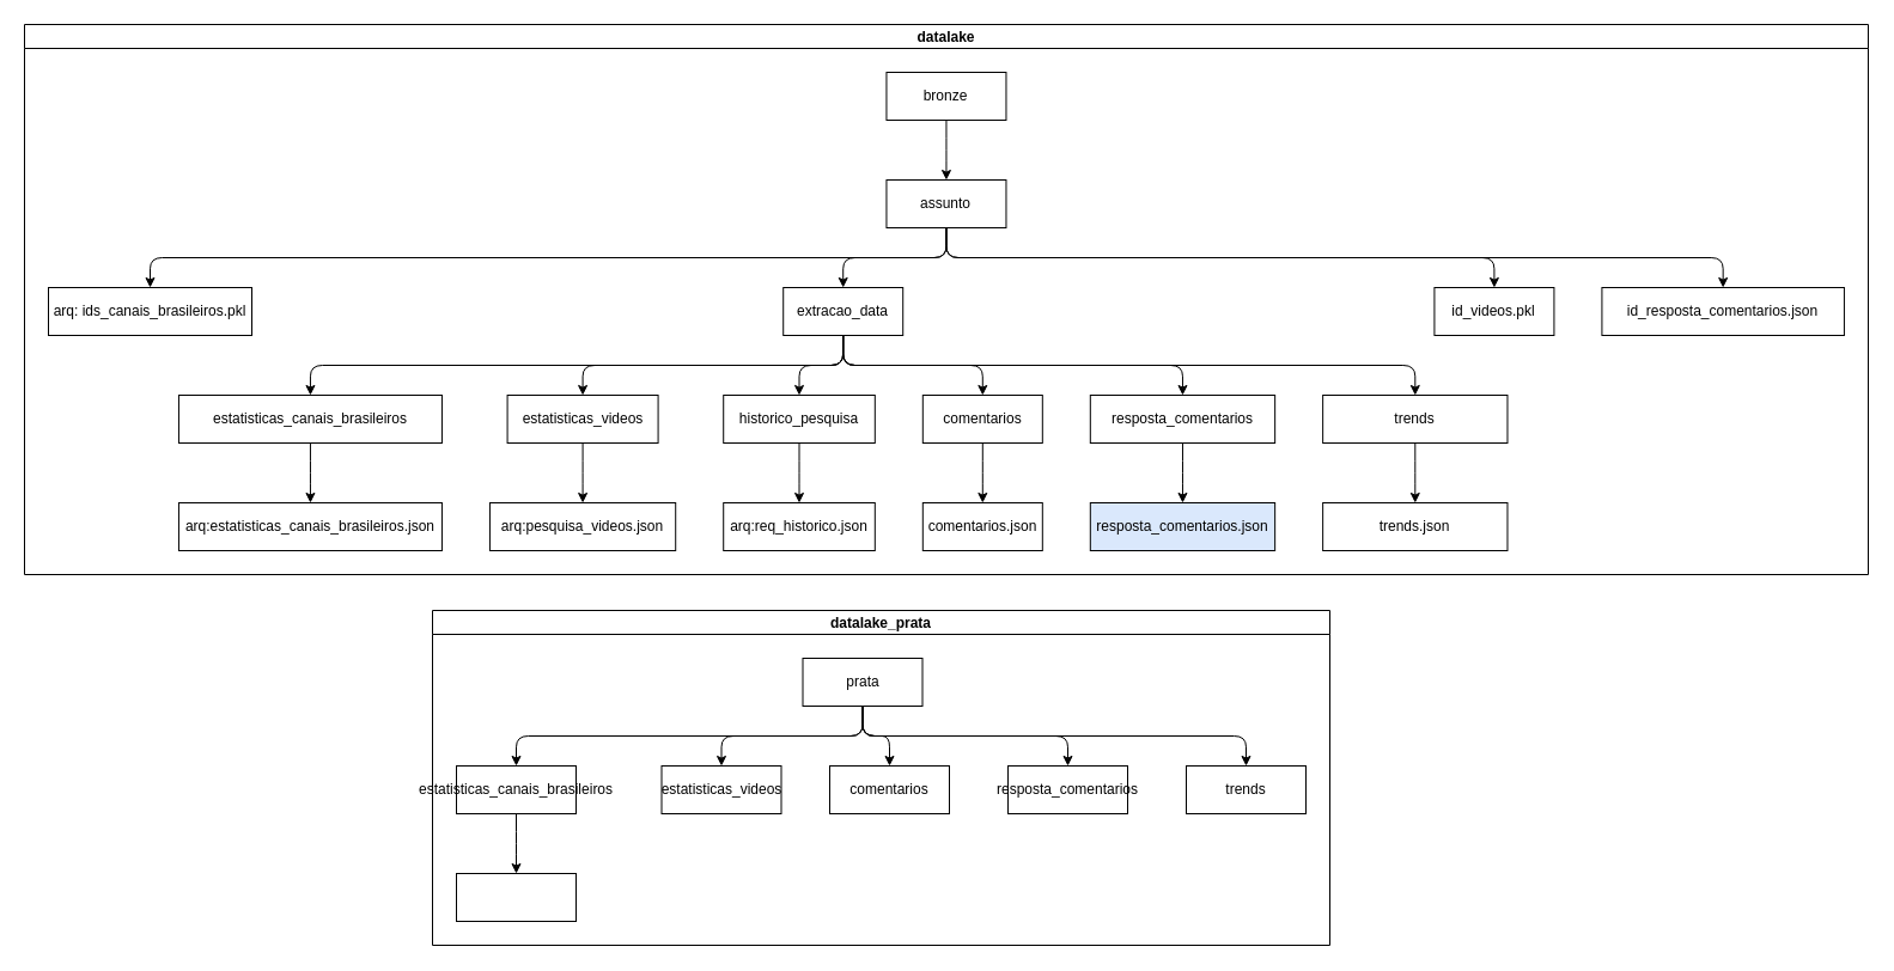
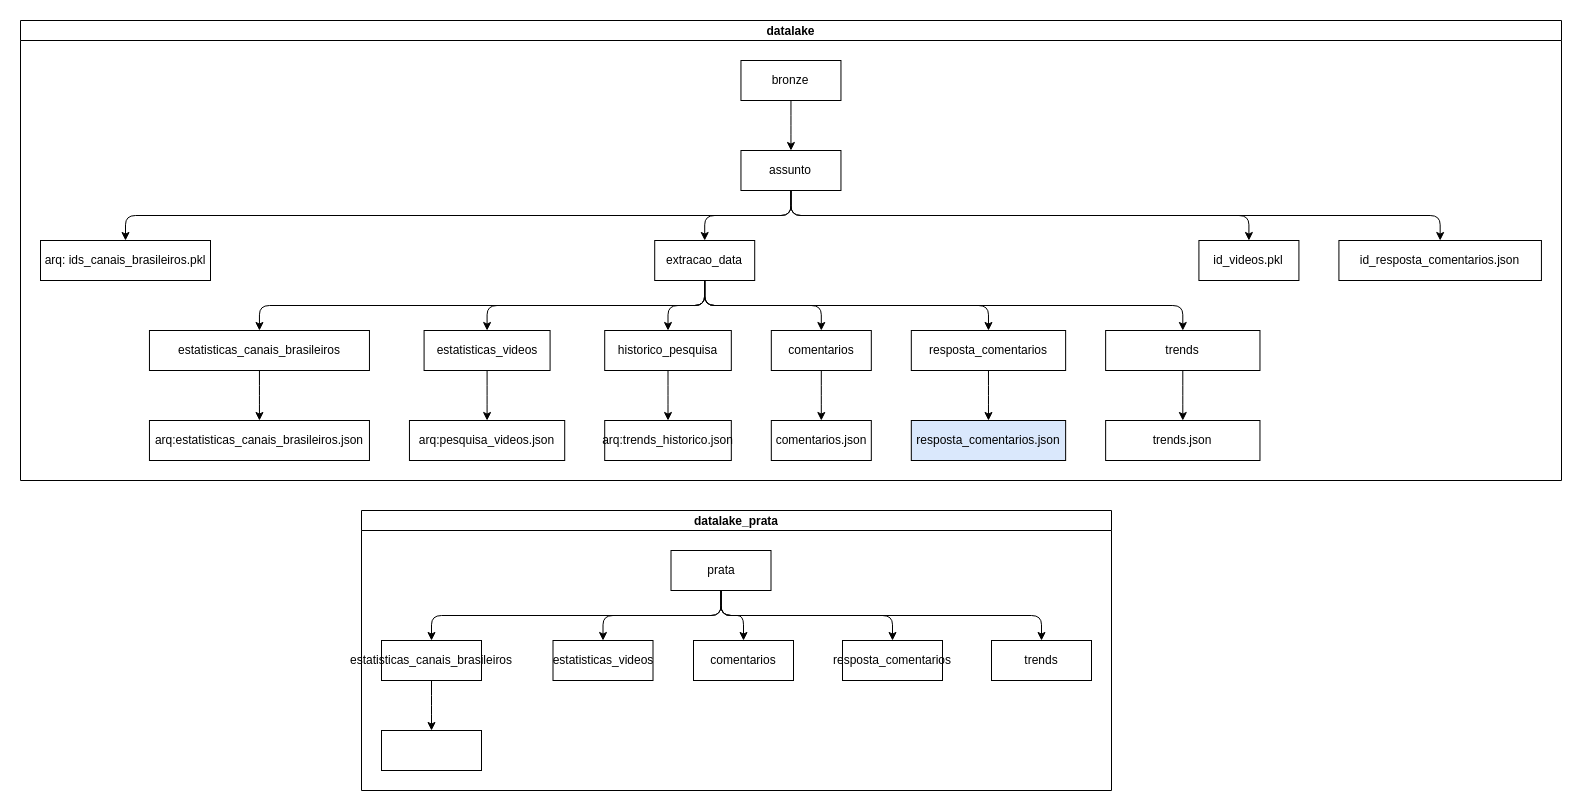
  <mxCell id="0" />
  <mxCell id="1" parent="0" />
  <mxCell id="2" value="datalake" style="swimlane;startSize=20;horizontal=1;childLayout=treeLayout;horizontalTree=0;sortEdges=1;resizable=0;containerType=tree;fontSize=12;" vertex="1" parent="1"><mxGeometry x="20" y="20" width="1541" height="460" as="geometry" /></mxCell>
  <mxCell id="3" value="bronze" style="whiteSpace=wrap;html=1;" vertex="1" parent="2"><mxGeometry x="720.463" y="40" width="100" height="40" as="geometry" /></mxCell>
  <mxCell id="4" value="assunto" style="whiteSpace=wrap;html=1;" vertex="1" parent="2"><mxGeometry x="720.463" y="130" width="100" height="40" as="geometry" /></mxCell>
  <mxCell id="5" value="" style="edgeStyle=elbowEdgeStyle;elbow=vertical;html=1;rounded=1;curved=0;sourcePerimeterSpacing=0;targetPerimeterSpacing=0;startSize=6;endSize=6;" edge="1" parent="2" source="3" target="4"><mxGeometry relative="1" as="geometry" /></mxCell>
  <mxCell id="6" value="" style="edgeStyle=elbowEdgeStyle;elbow=vertical;html=1;rounded=1;curved=0;sourcePerimeterSpacing=0;targetPerimeterSpacing=0;startSize=6;endSize=6;" edge="1" target="7" source="4" parent="2"><mxGeometry relative="1" as="geometry"><mxPoint x="-5080.791" y="140" as="sourcePoint" /></mxGeometry></mxCell>
  <mxCell id="7" value="arq: ids_canais_brasileiros.pkl" style="whiteSpace=wrap;html=1;" vertex="1" parent="2"><mxGeometry x="20" y="220" width="170" height="40" as="geometry" /></mxCell>
  <mxCell id="8" value="" style="edgeStyle=elbowEdgeStyle;elbow=vertical;html=1;rounded=1;curved=0;sourcePerimeterSpacing=0;targetPerimeterSpacing=0;startSize=6;endSize=6;" edge="1" target="9" source="4" parent="2"><mxGeometry relative="1" as="geometry"><mxPoint x="-5010.791" y="230" as="sourcePoint" /></mxGeometry></mxCell>
  <mxCell id="9" value="extracao_data" style="whiteSpace=wrap;html=1;" vertex="1" parent="2"><mxGeometry x="634.208" y="220" width="100" height="40" as="geometry" /></mxCell>
  <mxCell id="10" value="" style="edgeStyle=elbowEdgeStyle;elbow=vertical;html=1;rounded=1;curved=0;sourcePerimeterSpacing=0;targetPerimeterSpacing=0;startSize=6;endSize=6;" edge="1" target="11" source="9" parent="2"><mxGeometry relative="1" as="geometry"><mxPoint x="-4822.791" y="230" as="sourcePoint" /></mxGeometry></mxCell>
  <mxCell id="11" value="estatisticas_canais_brasileiros" style="whiteSpace=wrap;html=1;" vertex="1" parent="2"><mxGeometry x="128.948" y="310" width="220" height="40" as="geometry" /></mxCell>
  <mxCell id="12" value="" style="edgeStyle=elbowEdgeStyle;elbow=vertical;html=1;rounded=1;curved=0;sourcePerimeterSpacing=0;targetPerimeterSpacing=0;startSize=6;endSize=6;" edge="1" target="13" source="9" parent="2"><mxGeometry relative="1" as="geometry"><mxPoint x="-4384.991" y="240" as="sourcePoint" /></mxGeometry></mxCell>
  <mxCell id="13" value="estatisticas_videos" style="whiteSpace=wrap;html=1;" vertex="1" parent="2"><mxGeometry x="403.578" y="310" width="126" height="40" as="geometry" /></mxCell>
  <mxCell id="14" value="" style="edgeStyle=elbowEdgeStyle;elbow=vertical;html=1;rounded=1;curved=0;sourcePerimeterSpacing=0;targetPerimeterSpacing=0;startSize=6;endSize=6;" edge="1" target="15" source="4" parent="2"><mxGeometry relative="1" as="geometry"><mxPoint x="-3938.791" y="240" as="sourcePoint" /></mxGeometry></mxCell>
  <mxCell id="15" value="id_videos.pkl" style="whiteSpace=wrap;html=1;" vertex="1" parent="2"><mxGeometry x="1178.416" y="220" width="100" height="40" as="geometry" /></mxCell>
  <mxCell id="16" value="" style="edgeStyle=elbowEdgeStyle;elbow=vertical;html=1;rounded=1;curved=0;sourcePerimeterSpacing=0;targetPerimeterSpacing=0;startSize=6;endSize=6;" edge="1" target="17" source="9" parent="2"><mxGeometry relative="1" as="geometry"><mxPoint x="-3649.591" y="240" as="sourcePoint" /></mxGeometry></mxCell>
  <mxCell id="17" value="historico_pesquisa" style="whiteSpace=wrap;html=1;" vertex="1" parent="2"><mxGeometry x="584.208" y="310" width="126.6" height="40" as="geometry" /></mxCell>
  <mxCell id="18" value="" style="edgeStyle=elbowEdgeStyle;elbow=vertical;html=1;rounded=1;curved=0;sourcePerimeterSpacing=0;targetPerimeterSpacing=0;startSize=6;endSize=6;" edge="1" target="19" source="17" parent="2"><mxGeometry relative="1" as="geometry"><mxPoint x="-3268.951" y="330" as="sourcePoint" /></mxGeometry></mxCell>
- <mxCell id="19" value="arq:req_historico.json" style="whiteSpace=wrap;html=1;" vertex="1" parent="2"><mxGeometry x="584.208" y="400" width="126.6" height="40" as="geometry" /></mxCell>
+ <mxCell id="19" value="arq:trends_historico.json" style="whiteSpace=wrap;html=1;" vertex="1" parent="2"><mxGeometry x="584.208" y="400" width="126.6" height="40" as="geometry" /></mxCell>
  <mxCell id="20" value="" style="edgeStyle=elbowEdgeStyle;elbow=vertical;html=1;rounded=1;curved=0;sourcePerimeterSpacing=0;targetPerimeterSpacing=0;startSize=6;endSize=6;" edge="1" target="21" source="13" parent="2"><mxGeometry relative="1" as="geometry"><mxPoint x="-3268.831" y="330" as="sourcePoint" /></mxGeometry></mxCell>
  <mxCell id="21" value="arq:pesquisa_videos.json" style="whiteSpace=wrap;html=1;" vertex="1" parent="2"><mxGeometry x="388.948" y="400" width="155.26" height="40" as="geometry" /></mxCell>
  <mxCell id="22" value="" style="edgeStyle=elbowEdgeStyle;elbow=vertical;html=1;rounded=1;curved=0;sourcePerimeterSpacing=0;targetPerimeterSpacing=0;startSize=6;endSize=6;" edge="1" target="23" source="11" parent="2"><mxGeometry relative="1" as="geometry"><mxPoint x="-3268.365" y="330" as="sourcePoint" /></mxGeometry></mxCell>
  <mxCell id="23" value="arq:estatisticas_canais_brasileiros.json" style="whiteSpace=wrap;html=1;" vertex="1" parent="2"><mxGeometry x="128.948" y="400" width="220" height="40" as="geometry" /></mxCell>
  <mxCell id="24" value="" style="edgeStyle=elbowEdgeStyle;elbow=vertical;html=1;rounded=1;curved=0;sourcePerimeterSpacing=0;targetPerimeterSpacing=0;startSize=6;endSize=6;" edge="1" target="25" source="9" parent="2"><mxGeometry relative="1" as="geometry"><mxPoint x="-3303.535" y="240" as="sourcePoint" /></mxGeometry></mxCell>
  <mxCell id="25" value="comentarios" style="whiteSpace=wrap;html=1;" vertex="1" parent="2"><mxGeometry x="750.808" y="310" width="100" height="40" as="geometry" /></mxCell>
  <mxCell id="26" value="" style="edgeStyle=elbowEdgeStyle;elbow=vertical;html=1;rounded=1;curved=0;sourcePerimeterSpacing=0;targetPerimeterSpacing=0;startSize=6;endSize=6;" edge="1" target="27" source="25" parent="2"><mxGeometry relative="1" as="geometry"><mxPoint x="-2844.791" y="330" as="sourcePoint" /></mxGeometry></mxCell>
  <mxCell id="27" value="comentarios.json" style="whiteSpace=wrap;html=1;" vertex="1" parent="2"><mxGeometry x="750.808" y="400" width="100" height="40" as="geometry" /></mxCell>
  <mxCell id="28" value="" style="edgeStyle=elbowEdgeStyle;elbow=vertical;html=1;rounded=1;curved=0;sourcePerimeterSpacing=0;targetPerimeterSpacing=0;startSize=6;endSize=6;" edge="1" target="29" source="4" parent="2"><mxGeometry relative="1" as="geometry"><mxPoint x="-2879.791" y="240" as="sourcePoint" /></mxGeometry></mxCell>
  <mxCell id="29" value="id_resposta_comentarios.json" style="whiteSpace=wrap;html=1;" vertex="1" parent="2"><mxGeometry x="1318.416" y="220" width="202.51" height="40" as="geometry" /></mxCell>
  <mxCell id="30" value="" style="edgeStyle=elbowEdgeStyle;elbow=vertical;html=1;rounded=1;curved=0;sourcePerimeterSpacing=0;targetPerimeterSpacing=0;startSize=6;endSize=6;" edge="1" target="31" source="9" parent="2"><mxGeometry relative="1" as="geometry"><mxPoint x="-2147.925" y="300" as="sourcePoint" /></mxGeometry></mxCell>
  <mxCell id="31" value="resposta_comentarios" style="whiteSpace=wrap;html=1;" vertex="1" parent="2"><mxGeometry x="890.808" y="310" width="154.33" height="40" as="geometry" /></mxCell>
  <mxCell id="32" value="" style="edgeStyle=elbowEdgeStyle;elbow=vertical;html=1;rounded=1;curved=0;sourcePerimeterSpacing=0;targetPerimeterSpacing=0;startSize=6;endSize=6;" edge="1" target="33" source="31" parent="2"><mxGeometry relative="1" as="geometry"><mxPoint x="-909.927" y="300" as="sourcePoint" /></mxGeometry></mxCell>
  <mxCell id="33" value="resposta_comentarios.json" style="whiteSpace=wrap;html=1;fillColor=#dae8fc;" vertex="1" parent="2"><mxGeometry x="890.808" y="400" width="154.33" height="40" as="geometry" /></mxCell>
  <mxCell id="34" value="" style="edgeStyle=elbowEdgeStyle;elbow=vertical;html=1;rounded=1;curved=0;sourcePerimeterSpacing=0;targetPerimeterSpacing=0;startSize=6;endSize=6;" edge="1" target="35" source="9" parent="2"><mxGeometry relative="1" as="geometry"><mxPoint x="-217.731" y="300" as="sourcePoint" /></mxGeometry></mxCell>
  <mxCell id="35" value="trends" style="whiteSpace=wrap;html=1;" vertex="1" parent="2"><mxGeometry x="1085.138" y="310" width="154.33" height="40" as="geometry" /></mxCell>
  <mxCell id="36" value="" style="edgeStyle=elbowEdgeStyle;elbow=vertical;html=1;rounded=1;curved=0;sourcePerimeterSpacing=0;targetPerimeterSpacing=0;startSize=6;endSize=6;" edge="1" target="37" source="35" parent="2"><mxGeometry relative="1" as="geometry"><mxPoint x="483" y="300" as="sourcePoint" /></mxGeometry></mxCell>
  <mxCell id="37" value="trends.json" style="whiteSpace=wrap;html=1;" vertex="1" parent="2"><mxGeometry x="1085.138" y="400" width="154.33" height="40" as="geometry" /></mxCell>
  <mxCell id="38" value="datalake_prata" style="swimlane;startSize=20;horizontal=1;childLayout=treeLayout;horizontalTree=0;sortEdges=1;resizable=0;containerType=tree;fontSize=12;" vertex="1" parent="1"><mxGeometry x="361" y="510" width="750" height="280" as="geometry" /></mxCell>
  <mxCell id="39" value="prata" style="whiteSpace=wrap;html=1;" vertex="1" parent="38"><mxGeometry x="309.5" y="40" width="100" height="40" as="geometry" /></mxCell>
  <mxCell id="40" value="estatisticas_canais_brasileiros" style="whiteSpace=wrap;html=1;" vertex="1" parent="38"><mxGeometry x="20" y="130" width="100" height="40" as="geometry" /></mxCell>
  <mxCell id="41" value="" style="edgeStyle=elbowEdgeStyle;elbow=vertical;html=1;rounded=1;curved=0;sourcePerimeterSpacing=0;targetPerimeterSpacing=0;startSize=6;endSize=6;" edge="1" parent="38" source="39" target="40"><mxGeometry relative="1" as="geometry" /></mxCell>
  <mxCell id="42" value="" style="edgeStyle=elbowEdgeStyle;elbow=vertical;html=1;rounded=1;curved=0;sourcePerimeterSpacing=0;targetPerimeterSpacing=0;startSize=6;endSize=6;" edge="1" target="43" source="40" parent="38"><mxGeometry relative="1" as="geometry"><mxPoint x="-1584" y="610" as="sourcePoint" /></mxGeometry></mxCell>
  <mxCell id="43" value="" style="whiteSpace=wrap;html=1;" vertex="1" parent="38"><mxGeometry x="20" y="220" width="100" height="40" as="geometry" /></mxCell>
  <mxCell id="44" value="" style="edgeStyle=elbowEdgeStyle;elbow=vertical;html=1;rounded=1;curved=0;sourcePerimeterSpacing=0;targetPerimeterSpacing=0;startSize=6;endSize=6;" edge="1" target="45" source="39" parent="38"><mxGeometry relative="1" as="geometry"><mxPoint x="-1584" y="610" as="sourcePoint" /></mxGeometry></mxCell>
  <mxCell id="45" value="estatisticas_videos" style="whiteSpace=wrap;html=1;" vertex="1" parent="38"><mxGeometry x="191.5" y="130" width="100" height="40" as="geometry" /></mxCell>
  <mxCell id="46" value="" style="edgeStyle=elbowEdgeStyle;elbow=vertical;html=1;rounded=1;curved=0;sourcePerimeterSpacing=0;targetPerimeterSpacing=0;startSize=6;endSize=6;" edge="1" target="47" source="39" parent="38"><mxGeometry relative="1" as="geometry"><mxPoint x="-807" y="610" as="sourcePoint" /></mxGeometry></mxCell>
  <mxCell id="47" value="comentarios" style="whiteSpace=wrap;html=1;" vertex="1" parent="38"><mxGeometry x="332" y="130" width="100" height="40" as="geometry" /></mxCell>
  <mxCell id="48" value="" style="edgeStyle=elbowEdgeStyle;elbow=vertical;html=1;rounded=1;curved=0;sourcePerimeterSpacing=0;targetPerimeterSpacing=0;startSize=6;endSize=6;" edge="1" target="49" source="39" parent="38"><mxGeometry relative="1" as="geometry"><mxPoint x="-464" y="610" as="sourcePoint" /></mxGeometry></mxCell>
  <mxCell id="49" value="resposta_comentarios" style="whiteSpace=wrap;html=1;" vertex="1" parent="38"><mxGeometry x="481" y="130" width="100" height="40" as="geometry" /></mxCell>
  <mxCell id="50" value="" style="edgeStyle=elbowEdgeStyle;elbow=vertical;html=1;rounded=1;curved=0;sourcePerimeterSpacing=0;targetPerimeterSpacing=0;startSize=6;endSize=6;" edge="1" target="51" source="39" parent="38"><mxGeometry relative="1" as="geometry"><mxPoint x="19.5" y="610" as="sourcePoint" /></mxGeometry></mxCell>
  <mxCell id="51" value="trends" style="whiteSpace=wrap;html=1;" vertex="1" parent="38"><mxGeometry x="630" y="130" width="100" height="40" as="geometry" /></mxCell>
